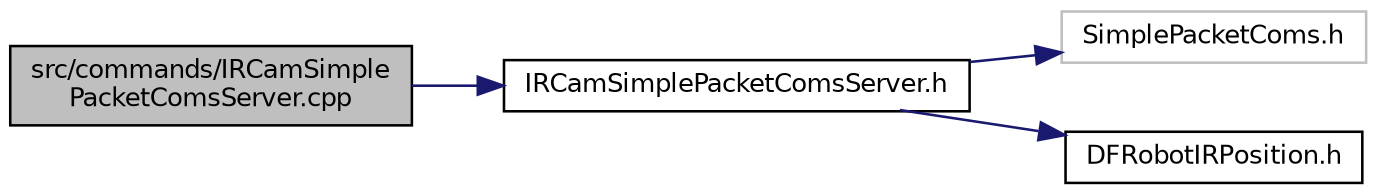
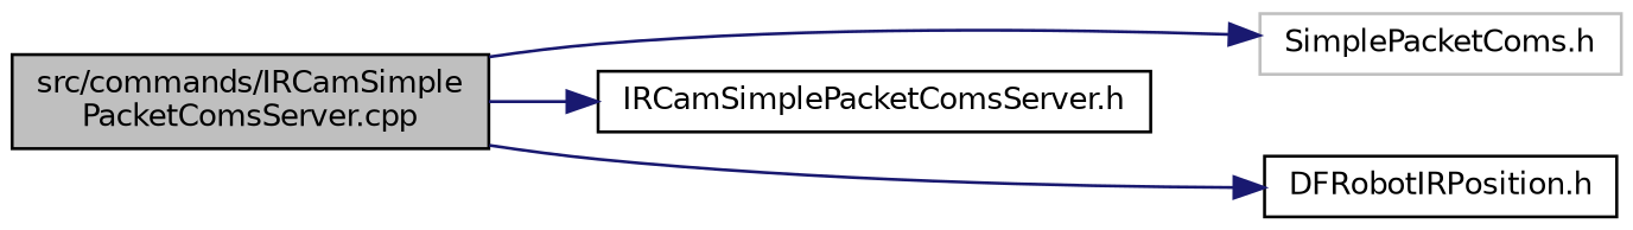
  digraph {
    rankdir=LR
    node [color=black fillcolor=white fontname=Helvetica fontsize=10 shape=record style=filled]
    edge [color=midnightblue fontname=Helvetica fontsize=10 labelfontname=Helvetica labelfontsize=10 style=solid]
    n1 [fillcolor=grey75 fontcolor=black height=0.2 label="src/commands/IRCamSimple\lPacketComsServer.cpp" width=0.4]
    n2 [height=0.2 label="IRCamSimplePacketComsServer.h" width=0.4]
    n3 [color=grey75 height=0.2 label="SimplePacketComs.h" width=0.4]
    n4 [height=0.2 label="DFRobotIRPosition.h" width=0.4]
    n1 -> n2
-   n2 -> n3
-   n2 -> n4
+   n1 -> n3
+   n1 -> n4
  }
